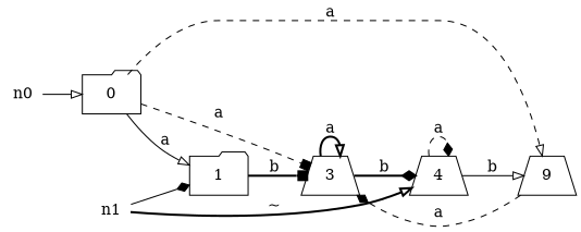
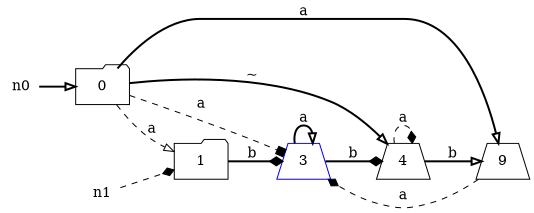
  digraph {
    rankdir=LR
    node [color=black shape=trapezium]
    edge [arrowhead=onormal style=bold]
    n0 [color=blue height=0 shape=none width=0]
    0 [shape=folder]
    1 [shape=folder]
    4
    2 [label=9]
-   3
+   3 [color=blue]
    n1 [color=red height=0 shape=none width=0]
-   n0 -> 0 [style=solid]
-   0 -> 1 [label=a style=solid]
-   n1 -> 4 [label="~"]
-   0 -> 2 [label=a style=dashed]
+   n0 -> 0
+   0 -> 1 [label=a style=dashed]
+   0 -> 4 [label="~"]
+   0 -> 2 [label=a]
    0 -> 3 [arrowhead=box label=a style=dashed]
-   1 -> 3 [arrowhead=box label=b]
+   1 -> 3 [arrowhead=diamond label=b]
    4 -> 4 [arrowhead=diamond label=a style=dashed]
-   4 -> 2 [label=b style=solid]
+   4 -> 2 [label=b]
    2 -> 3 [arrowhead=diamond label=a style=dashed]
    3 -> 4 [arrowhead=diamond label=b]
    3 -> 3 [label=a]
-   n1 -> 1 [arrowhead=diamond style=solid]
+   n1 -> 1 [arrowhead=diamond style=dashed]
  }
